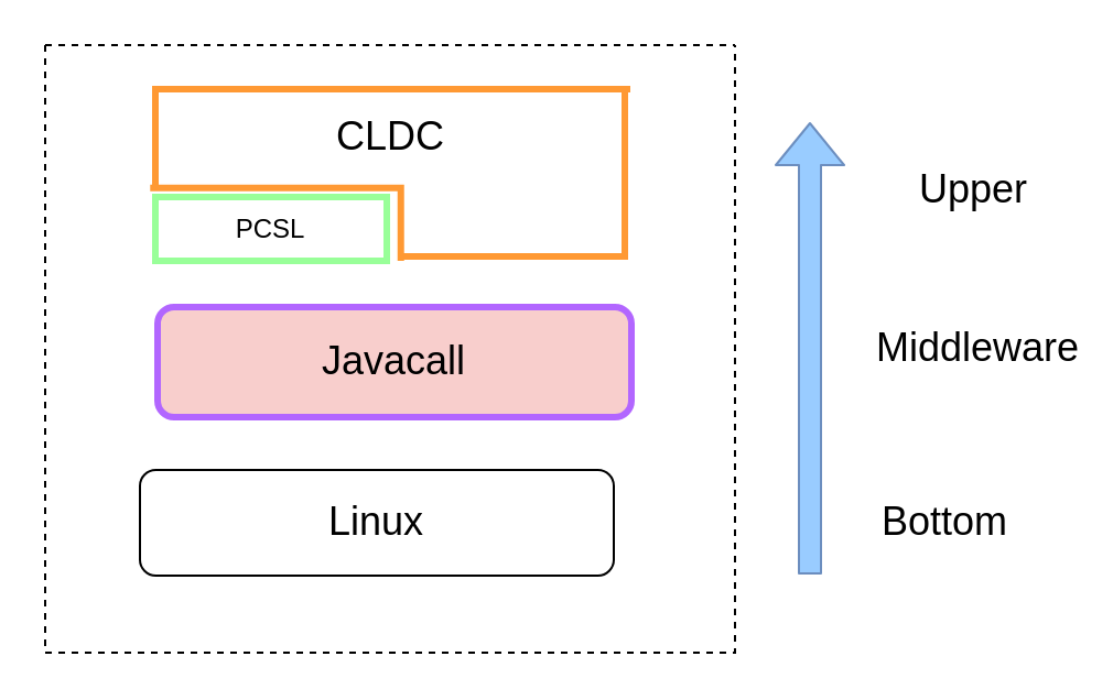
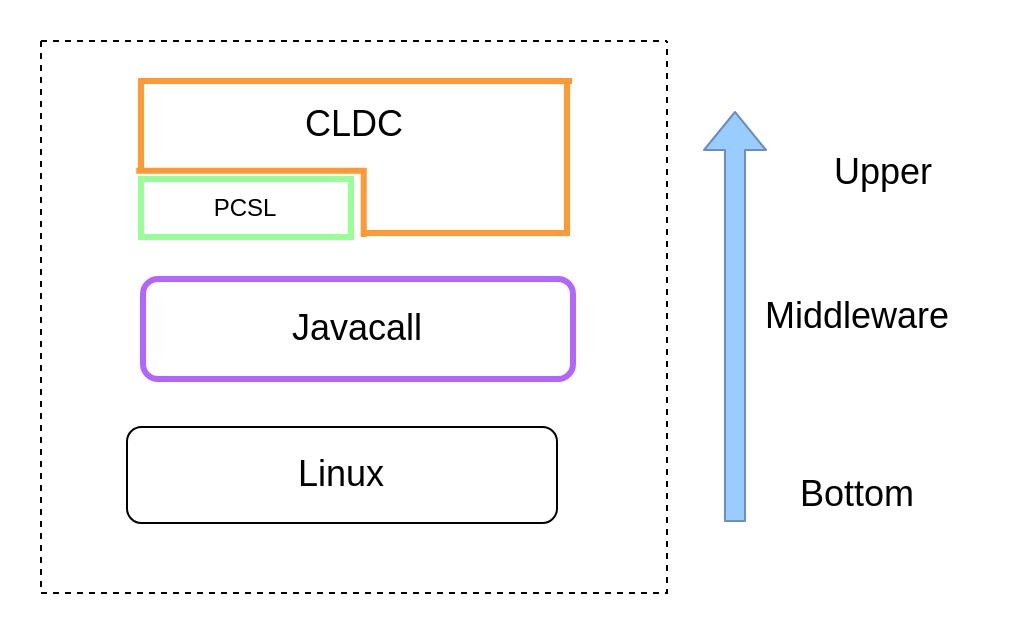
  <mxCell id="0" />
  <mxCell id="1" parent="0" />
  <mxCell id="2" value="" style="swimlane;startSize=0;dashed=1;" parent="1" vertex="1"><mxGeometry x="20" y="20" width="313" height="276" as="geometry" /></mxCell>
  <mxCell id="3" value="&lt;font style=&quot;font-size: 18px&quot;&gt;Linux&lt;/font&gt;" style="rounded=1;whiteSpace=wrap;html=1;" parent="2" vertex="1"><mxGeometry x="43" y="193" width="215" height="48" as="geometry" /></mxCell>
- <mxCell id="4" value="&lt;font style=&quot;font-size: 18px&quot;&gt;Javacall&lt;/font&gt;" style="rounded=1;whiteSpace=wrap;html=1;strokeWidth=3;strokeColor=#B266FF;fillColor=#f8cecc;" parent="2" vertex="1"><mxGeometry x="51" y="119" width="215" height="50" as="geometry" /></mxCell>
+ <mxCell id="4" value="&lt;font style=&quot;font-size: 18px&quot;&gt;Javacall&lt;/font&gt;" style="rounded=1;whiteSpace=wrap;html=1;strokeWidth=3;strokeColor=#B266FF;" parent="2" vertex="1"><mxGeometry x="51" y="119" width="215" height="50" as="geometry" /></mxCell>
  <mxCell id="5" value="&lt;span style=&quot;font-size: 18px&quot;&gt;CLDC&lt;/span&gt;" style="shape=partialRectangle;whiteSpace=wrap;html=1;bottom=0;right=0;fillColor=none;rounded=0;strokeWidth=3;strokeColor=#FF9933;" parent="1" vertex="1"><mxGeometry x="70" y="40" width="214" height="43" as="geometry" /></mxCell>
  <mxCell id="6" value="" style="shape=partialRectangle;whiteSpace=wrap;html=1;bottom=0;right=0;fillColor=none;rounded=0;strokeWidth=3;rotation=-180;strokeColor=#FF9933;" parent="1" vertex="1"><mxGeometry x="182" y="40" width="101" height="76" as="geometry" /></mxCell>
  <mxCell id="7" value="" style="shape=partialRectangle;whiteSpace=wrap;html=1;bottom=0;right=0;fillColor=none;rounded=0;strokeWidth=3;rotation=90;strokeColor=#FF9933;" parent="1" vertex="1"><mxGeometry x="109.41" y="44.59" width="31.68" height="112.23" as="geometry" /></mxCell>
  <mxCell id="8" value="PCSL" style="rounded=0;whiteSpace=wrap;html=1;strokeWidth=3;gradientColor=none;strokeColor=#99FF99;" parent="1" vertex="1"><mxGeometry x="70" y="89" width="105" height="29" as="geometry" /></mxCell>
  <mxCell id="9" value="" style="shape=flexArrow;endArrow=classic;html=1;strokeColor=#6c8ebf;fillColor=#99CCFF;" parent="1" edge="1"><mxGeometry width="50" height="50" relative="1" as="geometry"><mxPoint x="367" y="260.5" as="sourcePoint" /><mxPoint x="367" y="55" as="targetPoint" /></mxGeometry></mxCell>
- <mxCell id="10" value="&lt;font style=&quot;font-size: 18px&quot;&gt;Bottom&lt;/font&gt;" style="rounded=0;whiteSpace=wrap;html=1;strokeWidth=0;opacity=0;" parent="1" vertex="1"><mxGeometry x="387" y="222" width="83" height="30" as="geometry" /></mxCell>
- <mxCell id="11" value="&lt;font style=&quot;font-size: 18px&quot;&gt;Middleware&lt;/font&gt;" style="rounded=0;whiteSpace=wrap;html=1;strokeWidth=0;opacity=0;" parent="1" vertex="1"><mxGeometry x="402" y="143" width="83" height="30" as="geometry" /></mxCell>
+ <mxCell id="10" value="&lt;font style=&quot;font-size: 18px&quot;&gt;Bottom&lt;/font&gt;" style="rounded=0;whiteSpace=wrap;html=1;strokeWidth=0;opacity=0;" parent="1" vertex="1"><mxGeometry x="387" y="232" width="83" height="30" as="geometry" /></mxCell>
+ <mxCell id="11" value="&lt;font style=&quot;font-size: 18px&quot;&gt;Middleware&lt;/font&gt;" style="rounded=0;whiteSpace=wrap;html=1;strokeWidth=0;opacity=0;" parent="1" vertex="1"><mxGeometry x="387" y="143" width="83" height="30" as="geometry" /></mxCell>
  <mxCell id="12" value="&lt;span style=&quot;font-size: 18px&quot;&gt;Upper&lt;/span&gt;" style="rounded=0;whiteSpace=wrap;html=1;strokeWidth=0;opacity=0;" parent="1" vertex="1"><mxGeometry x="400" y="59.5" width="83" height="52.5" as="geometry" /></mxCell>
